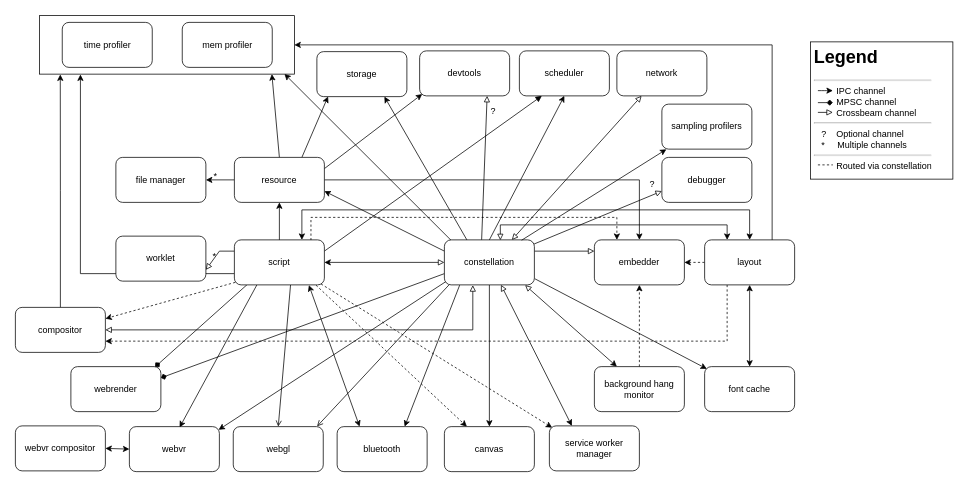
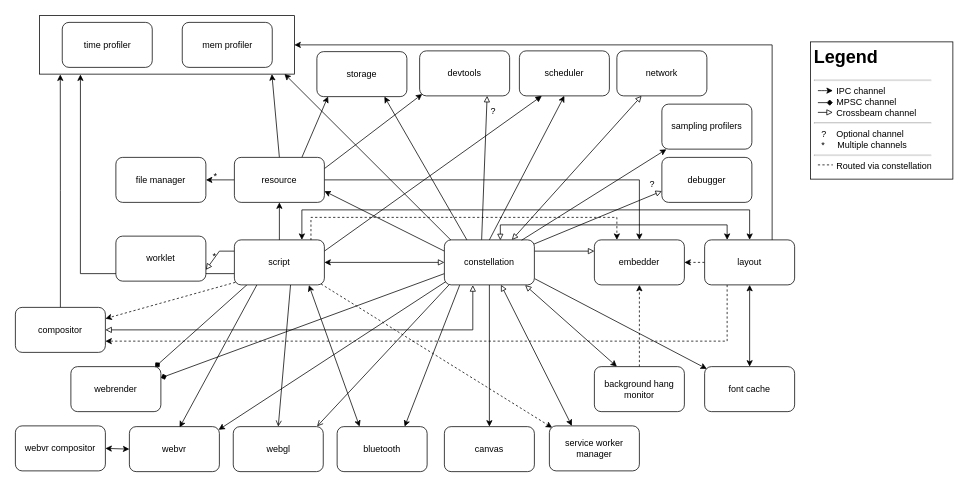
  <mxCell id="0" />
  <mxCell id="1" parent="0" />
  <mxCell id="2" style="edgeStyle=orthogonalEdgeStyle;rounded=0;orthogonalLoop=1;jettySize=auto;html=1;exitX=1;exitY=0.5;exitDx=0;exitDy=0;entryX=0;entryY=0.5;entryDx=0;entryDy=0;startArrow=classic;startFill=1;endArrow=block;endFill=0;" parent="1" source="17" target="36" edge="1"><mxGeometry relative="1" as="geometry" /></mxCell>
  <mxCell id="3" style="edgeStyle=orthogonalEdgeStyle;rounded=0;orthogonalLoop=1;jettySize=auto;html=1;entryX=0.161;entryY=1.006;entryDx=0;entryDy=0;startArrow=none;startFill=0;exitX=0;exitY=0.75;exitDx=0;exitDy=0;entryPerimeter=0;" parent="1" source="17" target="37" edge="1"><mxGeometry relative="1" as="geometry"><mxPoint x="342" y="309" as="sourcePoint" /><Array as="points"><mxPoint x="107" y="364" /></Array></mxGeometry></mxCell>
  <mxCell id="4" style="edgeStyle=none;rounded=0;orthogonalLoop=1;jettySize=auto;html=1;exitX=0.143;exitY=0.992;exitDx=0;exitDy=0;entryX=0.936;entryY=0.006;entryDx=0;entryDy=0;startArrow=none;startFill=0;exitPerimeter=0;entryPerimeter=0;endArrow=diamond;endFill=1;" parent="1" source="17" target="45" edge="1"><mxGeometry relative="1" as="geometry" /></mxCell>
  <mxCell id="5" style="edgeStyle=none;rounded=0;orthogonalLoop=1;jettySize=auto;html=1;exitX=0.25;exitY=1;exitDx=0;exitDy=0;entryX=0.558;entryY=0.017;entryDx=0;entryDy=0;entryPerimeter=0;startArrow=none;startFill=0;" parent="1" source="17" target="47" edge="1"><mxGeometry relative="1" as="geometry" /></mxCell>
  <mxCell id="6" style="edgeStyle=none;rounded=0;orthogonalLoop=1;jettySize=auto;html=1;exitX=0.624;exitY=1.003;exitDx=0;exitDy=0;entryX=0.5;entryY=0;entryDx=0;entryDy=0;startArrow=none;startFill=0;exitPerimeter=0;endArrow=open;endFill=0;" parent="1" source="17" target="48" edge="1"><mxGeometry relative="1" as="geometry" /></mxCell>
  <mxCell id="7" style="edgeStyle=orthogonalEdgeStyle;rounded=0;orthogonalLoop=1;jettySize=auto;html=1;entryX=0.5;entryY=0;entryDx=0;entryDy=0;startArrow=classic;startFill=1;" parent="1" target="44" edge="1"><mxGeometry relative="1" as="geometry"><mxPoint x="402" y="319" as="sourcePoint" /><Array as="points"><mxPoint x="402" y="279" /><mxPoint x="999" y="279" /></Array></mxGeometry></mxCell>
  <mxCell id="8" style="edgeStyle=none;rounded=0;orthogonalLoop=1;jettySize=auto;html=1;exitX=0.828;exitY=1.005;exitDx=0;exitDy=0;entryX=0.25;entryY=0;entryDx=0;entryDy=0;startArrow=classic;startFill=1;endArrow=classic;endFill=1;exitPerimeter=0;" parent="1" source="17" target="55" edge="1"><mxGeometry relative="1" as="geometry" /></mxCell>
  <mxCell id="9" style="edgeStyle=orthogonalEdgeStyle;rounded=0;orthogonalLoop=1;jettySize=auto;html=1;exitX=0.5;exitY=0;exitDx=0;exitDy=0;entryX=0.5;entryY=1;entryDx=0;entryDy=0;startArrow=none;startFill=0;endArrow=classic;endFill=1;" parent="1" source="17" target="62" edge="1"><mxGeometry relative="1" as="geometry" /></mxCell>
- <mxCell id="10" style="edgeStyle=none;rounded=0;orthogonalLoop=1;jettySize=auto;html=1;exitX=0.907;exitY=1.007;exitDx=0;exitDy=0;entryX=0.25;entryY=0;entryDx=0;entryDy=0;startArrow=none;startFill=0;endArrow=classic;endFill=1;exitPerimeter=0;dashed=1;" parent="1" source="17" target="65" edge="1"><mxGeometry relative="1" as="geometry" /></mxCell>
  <mxCell id="11" style="edgeStyle=none;rounded=0;orthogonalLoop=1;jettySize=auto;html=1;exitX=0.963;exitY=0.98;exitDx=0;exitDy=0;entryX=0.031;entryY=0.039;entryDx=0;entryDy=0;startArrow=none;startFill=0;endArrow=classic;endFill=1;exitPerimeter=0;entryPerimeter=0;dashed=1;" parent="1" source="17" target="66" edge="1"><mxGeometry relative="1" as="geometry" /></mxCell>
  <mxCell id="12" style="edgeStyle=orthogonalEdgeStyle;rounded=0;orthogonalLoop=1;jettySize=auto;html=1;exitX=0.851;exitY=0.008;exitDx=0;exitDy=0;entryX=0.25;entryY=0;entryDx=0;entryDy=0;startArrow=none;startFill=0;endArrow=classic;endFill=1;exitPerimeter=0;dashed=1;" parent="1" source="17" target="67" edge="1"><mxGeometry relative="1" as="geometry"><Array as="points"><mxPoint x="414" y="289" /><mxPoint x="822" y="289" /></Array></mxGeometry></mxCell>
  <mxCell id="13" style="rounded=0;orthogonalLoop=1;jettySize=auto;html=1;exitX=0.01;exitY=0.944;exitDx=0;exitDy=0;entryX=1;entryY=0.25;entryDx=0;entryDy=0;startArrow=none;startFill=0;endArrow=classic;endFill=1;exitPerimeter=0;dashed=1;" parent="1" source="17" target="69" edge="1"><mxGeometry relative="1" as="geometry" /></mxCell>
  <mxCell id="14" style="edgeStyle=none;rounded=0;orthogonalLoop=1;jettySize=auto;html=1;exitX=0;exitY=0.25;exitDx=0;exitDy=0;entryX=1;entryY=0.75;entryDx=0;entryDy=0;startArrow=none;startFill=0;endArrow=block;endFill=0;" parent="1" source="17" target="75" edge="1"><mxGeometry relative="1" as="geometry"><Array as="points"><mxPoint x="292" y="334" /></Array></mxGeometry></mxCell>
  <mxCell id="15" value="*" style="text;html=1;resizable=0;points=[];align=center;verticalAlign=middle;labelBackgroundColor=none;rotation=0;" parent="14" vertex="1" connectable="0"><mxGeometry x="0.406" relative="1" as="geometry"><mxPoint x="2" y="-6" as="offset" /></mxGeometry></mxCell>
  <mxCell id="16" style="edgeStyle=none;rounded=0;orthogonalLoop=1;jettySize=auto;html=1;exitX=1;exitY=0.25;exitDx=0;exitDy=0;entryX=0.25;entryY=1;entryDx=0;entryDy=0;startArrow=none;startFill=0;endArrow=block;endFill=1;strokeWidth=1;" edge="1" parent="1" source="17" target="54"><mxGeometry relative="1" as="geometry" /></mxCell>
  <mxCell id="17" value="script" style="rounded=1;whiteSpace=wrap;html=1;" parent="1" vertex="1"><mxGeometry x="312" y="319" width="120" height="60" as="geometry" /></mxCell>
  <mxCell id="18" style="rounded=0;orthogonalLoop=1;jettySize=auto;html=1;exitX=0.074;exitY=0.009;exitDx=0;exitDy=0;entryX=0.961;entryY=0.996;entryDx=0;entryDy=0;entryPerimeter=0;startArrow=none;startFill=0;exitPerimeter=0;" parent="1" source="36" target="37" edge="1"><mxGeometry relative="1" as="geometry" /></mxCell>
  <mxCell id="19" style="edgeStyle=orthogonalEdgeStyle;rounded=0;orthogonalLoop=1;jettySize=auto;html=1;startArrow=block;startFill=0;entryX=0.25;entryY=0;entryDx=0;entryDy=0;exitX=0.622;exitY=0.008;exitDx=0;exitDy=0;exitPerimeter=0;" parent="1" source="36" target="44" edge="1"><mxGeometry relative="1" as="geometry"><mxPoint x="682" y="319" as="sourcePoint" /><mxPoint x="1132" y="309" as="targetPoint" /><Array as="points"><mxPoint x="667" y="299" /><mxPoint x="969" y="299" /></Array></mxGeometry></mxCell>
  <mxCell id="20" style="edgeStyle=none;rounded=0;orthogonalLoop=1;jettySize=auto;html=1;exitX=0;exitY=0.75;exitDx=0;exitDy=0;entryX=1;entryY=0.25;entryDx=0;entryDy=0;startArrow=none;startFill=0;endArrow=diamond;endFill=1;strokeWidth=1;" parent="1" source="36" target="45" edge="1"><mxGeometry relative="1" as="geometry" /></mxCell>
  <mxCell id="21" style="edgeStyle=none;rounded=0;orthogonalLoop=1;jettySize=auto;html=1;exitX=0.016;exitY=0.928;exitDx=0;exitDy=0;entryX=0.991;entryY=0.071;entryDx=0;entryDy=0;startArrow=none;startFill=0;exitPerimeter=0;entryPerimeter=0;" parent="1" source="36" target="47" edge="1"><mxGeometry relative="1" as="geometry" /></mxCell>
  <mxCell id="22" style="edgeStyle=none;rounded=0;orthogonalLoop=1;jettySize=auto;html=1;exitX=0.055;exitY=0.993;exitDx=0;exitDy=0;entryX=0.931;entryY=-0.006;entryDx=0;entryDy=0;startArrow=none;startFill=0;entryPerimeter=0;exitPerimeter=0;endArrow=open;endFill=0;" parent="1" source="36" target="48" edge="1"><mxGeometry relative="1" as="geometry" /></mxCell>
  <mxCell id="23" style="edgeStyle=none;rounded=0;orthogonalLoop=1;jettySize=auto;html=1;entryX=0.5;entryY=1;entryDx=0;entryDy=0;startArrow=none;startFill=0;endArrow=classic;endFill=1;exitX=0.5;exitY=0;exitDx=0;exitDy=0;" parent="1" source="36" target="54" edge="1"><mxGeometry relative="1" as="geometry"><mxPoint x="632" y="319" as="sourcePoint" /></mxGeometry></mxCell>
  <mxCell id="24" style="edgeStyle=none;rounded=0;orthogonalLoop=1;jettySize=auto;html=1;entryX=0.75;entryY=0;entryDx=0;entryDy=0;startArrow=none;startFill=0;endArrow=classic;endFill=1;exitX=0.17;exitY=1.006;exitDx=0;exitDy=0;exitPerimeter=0;" parent="1" source="36" target="55" edge="1"><mxGeometry relative="1" as="geometry"><mxPoint x="634" y="381" as="sourcePoint" /></mxGeometry></mxCell>
  <mxCell id="25" style="edgeStyle=none;rounded=0;orthogonalLoop=1;jettySize=auto;html=1;exitX=1.002;exitY=0.861;exitDx=0;exitDy=0;entryX=0.025;entryY=0.05;entryDx=0;entryDy=0;entryPerimeter=0;startArrow=none;startFill=0;endArrow=classic;endFill=1;exitPerimeter=0;" parent="1" source="36" target="56" edge="1"><mxGeometry relative="1" as="geometry" /></mxCell>
  <mxCell id="26" style="rounded=0;orthogonalLoop=1;jettySize=auto;html=1;exitX=0;exitY=0.25;exitDx=0;exitDy=0;entryX=1;entryY=0.75;entryDx=0;entryDy=0;startArrow=none;startFill=0;endArrow=classic;endFill=1;" parent="1" source="36" target="62" edge="1"><mxGeometry relative="1" as="geometry" /></mxCell>
  <mxCell id="27" style="edgeStyle=none;rounded=0;orthogonalLoop=1;jettySize=auto;html=1;exitX=0.414;exitY=-0.002;exitDx=0;exitDy=0;entryX=0.75;entryY=1;entryDx=0;entryDy=0;startArrow=none;startFill=0;endArrow=block;endFill=0;exitPerimeter=0;" parent="1" source="36" target="63" edge="1"><mxGeometry relative="1" as="geometry" /></mxCell>
  <mxCell id="28" style="edgeStyle=none;rounded=0;orthogonalLoop=1;jettySize=auto;html=1;exitX=0.5;exitY=1;exitDx=0;exitDy=0;entryX=0.5;entryY=0;entryDx=0;entryDy=0;startArrow=none;startFill=0;endArrow=classic;endFill=1;" parent="1" source="36" target="65" edge="1"><mxGeometry relative="1" as="geometry" /></mxCell>
  <mxCell id="29" style="edgeStyle=none;rounded=0;orthogonalLoop=1;jettySize=auto;html=1;exitX=0.629;exitY=0.999;exitDx=0;exitDy=0;entryX=0.25;entryY=0;entryDx=0;entryDy=0;startArrow=block;startFill=0;endArrow=classic;endFill=1;exitPerimeter=0;" parent="1" source="36" target="66" edge="1"><mxGeometry relative="1" as="geometry" /></mxCell>
  <mxCell id="30" style="rounded=0;orthogonalLoop=1;jettySize=auto;html=1;exitX=1;exitY=0.25;exitDx=0;exitDy=0;entryX=0;entryY=0.25;entryDx=0;entryDy=0;startArrow=none;startFill=0;endArrow=block;endFill=0;" parent="1" source="36" target="67" edge="1"><mxGeometry relative="1" as="geometry" /></mxCell>
  <mxCell id="31" style="edgeStyle=orthogonalEdgeStyle;rounded=0;orthogonalLoop=1;jettySize=auto;html=1;exitX=0.316;exitY=1.007;exitDx=0;exitDy=0;startArrow=block;startFill=0;endArrow=block;endFill=0;entryX=1;entryY=0.5;entryDx=0;entryDy=0;exitPerimeter=0;" parent="1" source="36" target="69" edge="1"><mxGeometry relative="1" as="geometry"><mxPoint x="211" y="439" as="targetPoint" /><Array as="points"><mxPoint x="630" y="439" /></Array></mxGeometry></mxCell>
  <mxCell id="32" style="rounded=0;orthogonalLoop=1;jettySize=auto;html=1;exitX=0.897;exitY=1.006;exitDx=0;exitDy=0;entryX=0.25;entryY=0;entryDx=0;entryDy=0;startArrow=block;startFill=0;endArrow=classic;endFill=1;exitPerimeter=0;" parent="1" source="36" target="71" edge="1"><mxGeometry relative="1" as="geometry" /></mxCell>
  <mxCell id="33" style="rounded=0;orthogonalLoop=1;jettySize=auto;html=1;exitX=0.997;exitY=0.092;exitDx=0;exitDy=0;entryX=0;entryY=0.75;entryDx=0;entryDy=0;startArrow=none;startFill=0;endArrow=block;endFill=0;exitPerimeter=0;" parent="1" source="36" target="72" edge="1"><mxGeometry relative="1" as="geometry" /></mxCell>
  <mxCell id="34" value="?" style="text;html=1;resizable=0;points=[];align=center;verticalAlign=middle;labelBackgroundColor=#ffffff;" parent="33" vertex="1" connectable="0"><mxGeometry x="0.878" y="-3" relative="1" as="geometry"><mxPoint x="-4" y="-16.5" as="offset" /></mxGeometry></mxCell>
  <mxCell id="35" style="edgeStyle=none;rounded=0;orthogonalLoop=1;jettySize=auto;html=1;exitX=0.25;exitY=0;exitDx=0;exitDy=0;entryX=0.75;entryY=1;entryDx=0;entryDy=0;startArrow=none;startFill=0;endArrow=classic;endFill=1;" edge="1" parent="1" source="36" target="73"><mxGeometry relative="1" as="geometry" /></mxCell>
  <mxCell id="36" value="constellation" style="rounded=1;whiteSpace=wrap;html=1;" parent="1" vertex="1"><mxGeometry x="592" y="319" width="120" height="60" as="geometry" /></mxCell>
  <mxCell id="37" value="" style="rounded=0;whiteSpace=wrap;html=1;" parent="1" vertex="1"><mxGeometry x="52" y="20" width="340" height="78" as="geometry" /></mxCell>
  <mxCell id="38" value="time profiler" style="rounded=1;whiteSpace=wrap;html=1;" parent="1" vertex="1"><mxGeometry x="82.5" y="29" width="120" height="60" as="geometry" /></mxCell>
  <mxCell id="39" value="mem profiler" style="rounded=1;whiteSpace=wrap;html=1;" parent="1" vertex="1"><mxGeometry x="242.5" y="29" width="120" height="60" as="geometry" /></mxCell>
  <mxCell id="40" style="edgeStyle=none;rounded=0;orthogonalLoop=1;jettySize=auto;html=1;exitX=0.5;exitY=1;exitDx=0;exitDy=0;startArrow=classic;startFill=1;endArrow=classic;endFill=1;entryX=0.5;entryY=0;entryDx=0;entryDy=0;" parent="1" source="44" target="56" edge="1"><mxGeometry relative="1" as="geometry"><mxPoint x="852" y="409" as="targetPoint" /></mxGeometry></mxCell>
  <mxCell id="41" style="edgeStyle=orthogonalEdgeStyle;rounded=0;orthogonalLoop=1;jettySize=auto;html=1;exitX=0.75;exitY=0;exitDx=0;exitDy=0;entryX=1;entryY=0.5;entryDx=0;entryDy=0;startArrow=none;startFill=0;endArrow=classic;endFill=1;" parent="1" source="44" target="37" edge="1"><mxGeometry relative="1" as="geometry" /></mxCell>
  <mxCell id="42" style="edgeStyle=orthogonalEdgeStyle;rounded=0;orthogonalLoop=1;jettySize=auto;html=1;exitX=0;exitY=0.5;exitDx=0;exitDy=0;startArrow=none;startFill=0;endArrow=classic;endFill=1;entryX=1;entryY=0.5;entryDx=0;entryDy=0;dashed=1;" parent="1" source="44" target="67" edge="1"><mxGeometry relative="1" as="geometry"><mxPoint x="1122" y="349" as="targetPoint" /></mxGeometry></mxCell>
  <mxCell id="43" style="edgeStyle=orthogonalEdgeStyle;rounded=0;orthogonalLoop=1;jettySize=auto;html=1;exitX=0.25;exitY=1;exitDx=0;exitDy=0;entryX=1;entryY=0.75;entryDx=0;entryDy=0;startArrow=none;startFill=0;endArrow=classic;endFill=1;dashed=1;" parent="1" source="44" target="69" edge="1"><mxGeometry relative="1" as="geometry" /></mxCell>
  <mxCell id="44" value="layout" style="rounded=1;whiteSpace=wrap;html=1;" parent="1" vertex="1"><mxGeometry x="939" y="319" width="120" height="60" as="geometry" /></mxCell>
  <mxCell id="45" value="webrender" style="rounded=1;whiteSpace=wrap;html=1;" parent="1" vertex="1"><mxGeometry x="94" y="488" width="120" height="60" as="geometry" /></mxCell>
  <mxCell id="46" style="edgeStyle=none;rounded=0;orthogonalLoop=1;jettySize=auto;html=1;exitX=0;exitY=0.5;exitDx=0;exitDy=0;entryX=1;entryY=0.5;entryDx=0;entryDy=0;startArrow=classic;startFill=1;" parent="1" source="47" target="49" edge="1"><mxGeometry relative="1" as="geometry" /></mxCell>
  <mxCell id="47" value="webvr" style="rounded=1;whiteSpace=wrap;html=1;" parent="1" vertex="1"><mxGeometry x="172" y="568" width="120" height="60" as="geometry" /></mxCell>
  <mxCell id="48" value="webgl&lt;br&gt;" style="rounded=1;whiteSpace=wrap;html=1;" parent="1" vertex="1"><mxGeometry x="310.5" y="568" width="120" height="60" as="geometry" /></mxCell>
  <mxCell id="49" value="webvr compositor" style="rounded=1;whiteSpace=wrap;html=1;" parent="1" vertex="1"><mxGeometry x="20" y="567" width="120" height="60" as="geometry" /></mxCell>
  <mxCell id="50" value="" style="edgeStyle=none;rounded=0;orthogonalLoop=1;jettySize=auto;html=1;startArrow=block;startFill=0;entryX=0.75;entryY=0;entryDx=0;entryDy=0;endArrow=block;endFill=0;" parent="1" source="51" target="36" edge="1"><mxGeometry relative="1" as="geometry"><mxPoint x="692" y="319" as="targetPoint" /></mxGeometry></mxCell>
  <mxCell id="51" value="network" style="rounded=1;whiteSpace=wrap;html=1;" parent="1" vertex="1"><mxGeometry x="822" y="67" width="120" height="60" as="geometry" /></mxCell>
  <mxCell id="52" style="rounded=0;orthogonalLoop=1;jettySize=auto;html=1;exitX=0.05;exitY=1.004;exitDx=0;exitDy=0;startArrow=classic;startFill=1;endArrow=none;endFill=0;entryX=0.858;entryY=0.008;entryDx=0;entryDy=0;entryPerimeter=0;exitPerimeter=0;" parent="1" source="53" target="36" edge="1"><mxGeometry relative="1" as="geometry"><mxPoint x="702" y="320" as="targetPoint" /></mxGeometry></mxCell>
  <mxCell id="53" value="sampling profilers" style="rounded=1;whiteSpace=wrap;html=1;" parent="1" vertex="1"><mxGeometry x="882" y="138" width="120" height="60" as="geometry" /></mxCell>
  <mxCell id="54" value="scheduler" style="rounded=1;whiteSpace=wrap;html=1;" parent="1" vertex="1"><mxGeometry x="692" y="67" width="120" height="60" as="geometry" /></mxCell>
  <mxCell id="55" value="bluetooth" style="rounded=1;whiteSpace=wrap;html=1;" parent="1" vertex="1"><mxGeometry x="449" y="568" width="120" height="60" as="geometry" /></mxCell>
  <mxCell id="56" value="font cache" style="rounded=1;whiteSpace=wrap;html=1;" parent="1" vertex="1"><mxGeometry x="939" y="488" width="120" height="60" as="geometry" /></mxCell>
  <mxCell id="57" style="edgeStyle=none;rounded=0;orthogonalLoop=1;jettySize=auto;html=1;exitX=0.5;exitY=0;exitDx=0;exitDy=0;startArrow=none;startFill=0;endArrow=classic;endFill=1;" parent="1" source="62" edge="1"><mxGeometry relative="1" as="geometry"><mxPoint x="362" y="98" as="targetPoint" /></mxGeometry></mxCell>
  <mxCell id="58" style="rounded=0;orthogonalLoop=1;jettySize=auto;html=1;exitX=1;exitY=0.25;exitDx=0;exitDy=0;entryX=0.029;entryY=0.96;entryDx=0;entryDy=0;startArrow=none;startFill=0;endArrow=classic;endFill=1;entryPerimeter=0;" parent="1" source="62" target="63" edge="1"><mxGeometry relative="1" as="geometry" /></mxCell>
  <mxCell id="59" style="edgeStyle=orthogonalEdgeStyle;rounded=0;orthogonalLoop=1;jettySize=auto;html=1;exitX=1;exitY=0.5;exitDx=0;exitDy=0;entryX=0.5;entryY=0;entryDx=0;entryDy=0;startArrow=none;startFill=0;endArrow=classic;endFill=1;" parent="1" source="62" target="67" edge="1"><mxGeometry relative="1" as="geometry" /></mxCell>
  <mxCell id="60" style="edgeStyle=none;rounded=0;orthogonalLoop=1;jettySize=auto;html=1;exitX=0.75;exitY=0;exitDx=0;exitDy=0;entryX=0.124;entryY=0.997;entryDx=0;entryDy=0;startArrow=none;startFill=0;endArrow=classic;endFill=1;entryPerimeter=0;" parent="1" source="62" target="73" edge="1"><mxGeometry relative="1" as="geometry" /></mxCell>
  <mxCell id="61" style="edgeStyle=none;rounded=0;orthogonalLoop=1;jettySize=auto;html=1;exitX=0;exitY=0.5;exitDx=0;exitDy=0;entryX=1;entryY=0.5;entryDx=0;entryDy=0;startArrow=none;startFill=0;endArrow=classic;endFill=1;" parent="1" source="62" target="74" edge="1"><mxGeometry relative="1" as="geometry" /></mxCell>
  <mxCell id="62" value="resource&lt;br&gt;" style="rounded=1;whiteSpace=wrap;html=1;" parent="1" vertex="1"><mxGeometry x="312" y="209" width="120" height="60" as="geometry" /></mxCell>
  <mxCell id="63" value="devtools" style="rounded=1;whiteSpace=wrap;html=1;" parent="1" vertex="1"><mxGeometry x="559" y="67" width="120" height="60" as="geometry" /></mxCell>
  <mxCell id="64" value="?&lt;br&gt;&lt;br&gt;" style="text;html=1;resizable=0;points=[];autosize=1;align=left;verticalAlign=top;spacingTop=-4;" parent="1" vertex="1"><mxGeometry x="652" y="136.5" width="20" height="30" as="geometry" /></mxCell>
  <mxCell id="65" value="canvas" style="rounded=1;whiteSpace=wrap;html=1;" parent="1" vertex="1"><mxGeometry x="592" y="568" width="120" height="60" as="geometry" /></mxCell>
  <mxCell id="66" value="service worker&lt;br&gt;manager&lt;br&gt;" style="rounded=1;whiteSpace=wrap;html=1;" parent="1" vertex="1"><mxGeometry x="732" y="567" width="120" height="60" as="geometry" /></mxCell>
  <mxCell id="67" value="embedder" style="rounded=1;whiteSpace=wrap;html=1;" parent="1" vertex="1"><mxGeometry x="792" y="319" width="120" height="60" as="geometry" /></mxCell>
  <mxCell id="68" style="edgeStyle=orthogonalEdgeStyle;rounded=0;orthogonalLoop=1;jettySize=auto;html=1;exitX=0.5;exitY=0;exitDx=0;exitDy=0;entryX=0.082;entryY=1.006;entryDx=0;entryDy=0;startArrow=none;startFill=0;endArrow=classic;endFill=1;entryPerimeter=0;" parent="1" source="69" target="37" edge="1"><mxGeometry relative="1" as="geometry" /></mxCell>
  <mxCell id="69" value="compositor" style="rounded=1;whiteSpace=wrap;html=1;" parent="1" vertex="1"><mxGeometry x="20" y="409" width="120" height="60" as="geometry" /></mxCell>
  <mxCell id="70" style="edgeStyle=none;rounded=0;orthogonalLoop=1;jettySize=auto;html=1;exitX=0.5;exitY=0;exitDx=0;exitDy=0;entryX=0.5;entryY=1;entryDx=0;entryDy=0;startArrow=none;startFill=0;endArrow=classic;endFill=1;dashed=1;" parent="1" source="71" target="67" edge="1"><mxGeometry relative="1" as="geometry" /></mxCell>
  <mxCell id="71" value="background hang monitor" style="rounded=1;whiteSpace=wrap;html=1;" parent="1" vertex="1"><mxGeometry x="792" y="488" width="120" height="60" as="geometry" /></mxCell>
  <mxCell id="72" value="debugger&lt;br&gt;" style="rounded=1;whiteSpace=wrap;html=1;" parent="1" vertex="1"><mxGeometry x="882" y="209" width="120" height="60" as="geometry" /></mxCell>
  <mxCell id="73" value="storage" style="rounded=1;whiteSpace=wrap;html=1;" parent="1" vertex="1"><mxGeometry x="422" y="68" width="120" height="60" as="geometry" /></mxCell>
  <mxCell id="74" value="file manager" style="rounded=1;whiteSpace=wrap;html=1;" parent="1" vertex="1"><mxGeometry x="154" y="209" width="120" height="60" as="geometry" /></mxCell>
  <mxCell id="75" value="worklet" style="rounded=1;whiteSpace=wrap;html=1;" parent="1" vertex="1"><mxGeometry x="154" y="314" width="120" height="60" as="geometry" /></mxCell>
  <mxCell id="76" value="&lt;h1&gt;Legend&lt;/h1&gt;&lt;hr&gt;&amp;nbsp; &amp;nbsp; &amp;nbsp; &amp;nbsp; &amp;nbsp;IPC channel&lt;br&gt;&amp;nbsp; &amp;nbsp; &amp;nbsp; &amp;nbsp; &amp;nbsp;MPSC channel&lt;br&gt;&amp;nbsp; &amp;nbsp; &amp;nbsp; &amp;nbsp; &amp;nbsp;Crossbeam channel&lt;br&gt;&lt;hr&gt;&amp;nbsp; &amp;nbsp;?&amp;nbsp; &amp;nbsp; Optional channel&lt;br&gt;&amp;nbsp; &amp;nbsp;*&amp;nbsp; &amp;nbsp; &amp;nbsp;Multiple channels&lt;hr&gt;&amp;nbsp; &amp;nbsp; &amp;nbsp; &amp;nbsp; &amp;nbsp;Routed via constellation" style="text;html=1;spacing=5;spacingTop=-20;whiteSpace=wrap;overflow=hidden;rounded=0;labelBackgroundColor=none;strokeColor=#000000;fillColor=none;" vertex="1" parent="1"><mxGeometry x="1080" y="55" width="190" height="183" as="geometry" /></mxCell>
  <mxCell id="77" value="*" style="text;html=1;strokeColor=none;fillColor=none;align=center;verticalAlign=middle;whiteSpace=wrap;rounded=0;labelBackgroundColor=none;" vertex="1" parent="1"><mxGeometry x="262" y="218" width="50" height="31" as="geometry" /></mxCell>
  <mxCell id="78" value="" style="endArrow=classic;html=1;strokeWidth=1;" edge="1" parent="1"><mxGeometry width="50" height="50" relative="1" as="geometry"><mxPoint x="1090" y="120" as="sourcePoint" /><mxPoint x="1110" y="120" as="targetPoint" /><Array as="points"><mxPoint x="1100" y="120" /></Array></mxGeometry></mxCell>
  <mxCell id="79" value="" style="endArrow=block;html=1;strokeWidth=1;endFill=0;" edge="1" parent="1"><mxGeometry width="50" height="50" relative="1" as="geometry"><mxPoint x="1090" y="149" as="sourcePoint" /><mxPoint x="1110" y="149" as="targetPoint" /></mxGeometry></mxCell>
  <mxCell id="80" value="" style="endArrow=diamond;html=1;strokeWidth=1;endFill=1;" edge="1" parent="1"><mxGeometry width="50" height="50" relative="1" as="geometry"><mxPoint x="1090" y="136" as="sourcePoint" /><mxPoint x="1110" y="136" as="targetPoint" /></mxGeometry></mxCell>
  <mxCell id="81" value="" style="endArrow=none;html=1;strokeWidth=1;dashed=1;" edge="1" parent="1"><mxGeometry width="50" height="50" relative="1" as="geometry"><mxPoint x="1090" y="219" as="sourcePoint" /><mxPoint x="1110" y="219" as="targetPoint" /></mxGeometry></mxCell>
